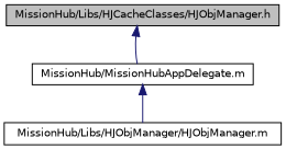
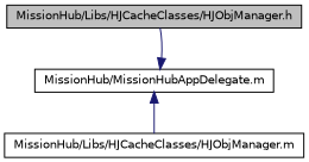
  digraph {
    node [color=black fillcolor=white fontname=Helvetica fontsize=10 shape=record style=filled]
    edge [color=midnightblue dir=back fontname=Helvetica fontsize=10 labelfontname=Helvetica labelfontsize=10 style=solid]
    n1 [fillcolor=grey75 fontcolor=black height=0.2 label="MissionHub/Libs/HJCacheClasses/HJObjManager.h" width=0.4]
    n2 [height=0.2 label="MissionHub/MissionHubAppDelegate.m" width=0.4]
-   n3 [height=0.2 label="MissionHub/Libs/HJObjManager/HJObjManager.m" width=0.4]
-   n1 -> n2
+   n3 [height=0.2 label="MissionHub/Libs/HJCacheClasses/HJObjManager.m" width=0.4]
+   n2 -> n1
    n2 -> n3
  }
